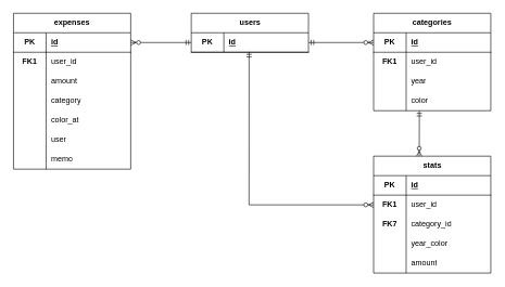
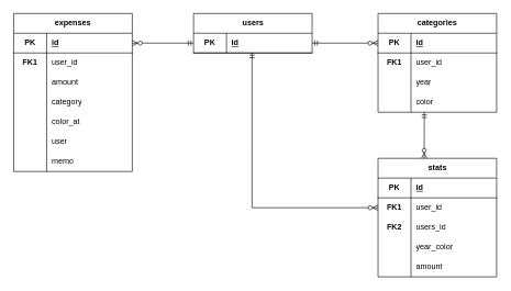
  <mxCell id="0" />
  <mxCell id="1" parent="0" />
  <mxCell id="2" value="users" style="shape=table;startSize=30;container=1;collapsible=1;childLayout=tableLayout;fixedRows=1;rowLines=0;fontStyle=1;align=center;resizeLast=1;html=1;" vertex="1" parent="1"><mxGeometry x="293" y="20" width="180" height="60" as="geometry" /></mxCell>
  <mxCell id="3" value="" style="shape=tableRow;horizontal=0;startSize=0;swimlaneHead=0;swimlaneBody=0;fillColor=none;collapsible=0;dropTarget=0;points=[[0,0.5],[1,0.5]];portConstraint=eastwest;top=0;left=0;right=0;bottom=1;" vertex="1" parent="2"><mxGeometry y="30" width="180" height="30" as="geometry" /></mxCell>
  <mxCell id="4" value="PK" style="shape=partialRectangle;connectable=0;fillColor=none;top=0;left=0;bottom=0;right=0;fontStyle=1;overflow=hidden;whiteSpace=wrap;html=1;" vertex="1" parent="3"><mxGeometry width="50" height="30" as="geometry"><mxRectangle width="50" height="30" as="alternateBounds" /></mxGeometry></mxCell>
  <mxCell id="5" value="id" style="shape=partialRectangle;connectable=0;fillColor=none;top=0;left=0;bottom=0;right=0;align=left;spacingLeft=6;fontStyle=5;overflow=hidden;whiteSpace=wrap;html=1;" vertex="1" parent="3"><mxGeometry x="50" width="130" height="30" as="geometry"><mxRectangle width="130" height="30" as="alternateBounds" /></mxGeometry></mxCell>
  <mxCell id="6" value="expenses" style="shape=table;startSize=30;container=1;collapsible=1;childLayout=tableLayout;fixedRows=1;rowLines=0;fontStyle=1;align=center;resizeLast=1;html=1;whiteSpace=wrap;" vertex="1" parent="1"><mxGeometry x="20" y="20" width="180" height="240" as="geometry" /></mxCell>
  <mxCell id="7" style="shape=tableRow;horizontal=0;startSize=0;swimlaneHead=0;swimlaneBody=0;fillColor=none;collapsible=0;dropTarget=0;points=[[0,0.5],[1,0.5]];portConstraint=eastwest;top=0;left=0;right=0;bottom=0;html=1;" vertex="1" parent="6"><mxGeometry y="30" width="180" height="30" as="geometry" /></mxCell>
  <mxCell id="8" value="PK" style="shape=partialRectangle;connectable=0;fillColor=none;top=0;left=0;bottom=1;right=0;fontStyle=1;overflow=hidden;html=1;whiteSpace=wrap;perimeterSpacing=1;" vertex="1" parent="7"><mxGeometry width="50" height="30" as="geometry"><mxRectangle width="50" height="30" as="alternateBounds" /></mxGeometry></mxCell>
  <mxCell id="9" value="id" style="shape=partialRectangle;connectable=0;fillColor=none;top=0;left=0;bottom=1;right=0;align=left;spacingLeft=6;fontStyle=5;overflow=hidden;html=1;whiteSpace=wrap;perimeterSpacing=1;" vertex="1" parent="7"><mxGeometry x="50" width="130" height="30" as="geometry"><mxRectangle width="130" height="30" as="alternateBounds" /></mxGeometry></mxCell>
  <mxCell id="10" value="" style="shape=tableRow;horizontal=0;startSize=0;swimlaneHead=0;swimlaneBody=0;fillColor=none;collapsible=0;dropTarget=0;points=[[0,0.5],[1,0.5]];portConstraint=eastwest;top=0;left=0;right=0;bottom=0;html=1;" vertex="1" parent="6"><mxGeometry y="60" width="180" height="30" as="geometry" /></mxCell>
  <mxCell id="11" value="FK1" style="shape=partialRectangle;connectable=0;fillColor=none;top=0;left=0;bottom=0;right=0;fontStyle=1;overflow=hidden;html=1;whiteSpace=wrap;perimeterSpacing=1;" vertex="1" parent="10"><mxGeometry width="50" height="30" as="geometry"><mxRectangle width="50" height="30" as="alternateBounds" /></mxGeometry></mxCell>
  <mxCell id="12" value="&lt;span style=&quot;font-weight: normal;&quot;&gt;user_id&lt;/span&gt;" style="shape=partialRectangle;connectable=0;fillColor=none;top=0;left=0;bottom=0;right=0;align=left;spacingLeft=6;fontStyle=1;overflow=hidden;html=1;whiteSpace=wrap;perimeterSpacing=1;" vertex="1" parent="10"><mxGeometry x="50" width="130" height="30" as="geometry"><mxRectangle width="130" height="30" as="alternateBounds" /></mxGeometry></mxCell>
  <mxCell id="13" value="" style="shape=tableRow;horizontal=0;startSize=0;swimlaneHead=0;swimlaneBody=0;fillColor=none;collapsible=0;dropTarget=0;points=[[0,0.5],[1,0.5]];portConstraint=eastwest;top=0;left=0;right=0;bottom=0;html=1;" vertex="1" parent="6"><mxGeometry y="90" width="180" height="30" as="geometry" /></mxCell>
  <mxCell id="14" value="" style="shape=partialRectangle;connectable=0;fillColor=none;top=0;left=0;bottom=0;right=0;editable=1;overflow=hidden;html=1;whiteSpace=wrap;" vertex="1" parent="13"><mxGeometry width="50" height="30" as="geometry"><mxRectangle width="50" height="30" as="alternateBounds" /></mxGeometry></mxCell>
  <mxCell id="15" value="amount" style="shape=partialRectangle;connectable=0;fillColor=none;top=0;left=0;bottom=0;right=0;align=left;spacingLeft=6;overflow=hidden;html=1;whiteSpace=wrap;" vertex="1" parent="13"><mxGeometry x="50" width="130" height="30" as="geometry"><mxRectangle width="130" height="30" as="alternateBounds" /></mxGeometry></mxCell>
  <mxCell id="16" value="" style="shape=tableRow;horizontal=0;startSize=0;swimlaneHead=0;swimlaneBody=0;fillColor=none;collapsible=0;dropTarget=0;points=[[0,0.5],[1,0.5]];portConstraint=eastwest;top=0;left=0;right=0;bottom=0;html=1;" vertex="1" parent="6"><mxGeometry y="120" width="180" height="30" as="geometry" /></mxCell>
  <mxCell id="17" value="" style="shape=partialRectangle;connectable=0;fillColor=none;top=0;left=0;bottom=0;right=0;editable=1;overflow=hidden;html=1;whiteSpace=wrap;" vertex="1" parent="16"><mxGeometry width="50" height="30" as="geometry"><mxRectangle width="50" height="30" as="alternateBounds" /></mxGeometry></mxCell>
  <mxCell id="18" value="category" style="shape=partialRectangle;connectable=0;fillColor=none;top=0;left=0;bottom=0;right=0;align=left;spacingLeft=6;overflow=hidden;html=1;whiteSpace=wrap;" vertex="1" parent="16"><mxGeometry x="50" width="130" height="30" as="geometry"><mxRectangle width="130" height="30" as="alternateBounds" /></mxGeometry></mxCell>
  <mxCell id="19" style="shape=tableRow;horizontal=0;startSize=0;swimlaneHead=0;swimlaneBody=0;fillColor=none;collapsible=0;dropTarget=0;points=[[0,0.5],[1,0.5]];portConstraint=eastwest;top=0;left=0;right=0;bottom=0;html=1;" vertex="1" parent="6"><mxGeometry y="150" width="180" height="30" as="geometry" /></mxCell>
  <mxCell id="20" style="shape=partialRectangle;connectable=0;fillColor=none;top=0;left=0;bottom=0;right=0;editable=1;overflow=hidden;html=1;whiteSpace=wrap;" vertex="1" parent="19"><mxGeometry width="50" height="30" as="geometry"><mxRectangle width="50" height="30" as="alternateBounds" /></mxGeometry></mxCell>
  <mxCell id="21" value="color_at" style="shape=partialRectangle;connectable=0;fillColor=none;top=0;left=0;bottom=0;right=0;align=left;spacingLeft=6;overflow=hidden;html=1;whiteSpace=wrap;" vertex="1" parent="19"><mxGeometry x="50" width="130" height="30" as="geometry"><mxRectangle width="130" height="30" as="alternateBounds" /></mxGeometry></mxCell>
  <mxCell id="22" style="shape=tableRow;horizontal=0;startSize=0;swimlaneHead=0;swimlaneBody=0;fillColor=none;collapsible=0;dropTarget=0;points=[[0,0.5],[1,0.5]];portConstraint=eastwest;top=0;left=0;right=0;bottom=0;html=1;" vertex="1" parent="6"><mxGeometry y="180" width="180" height="30" as="geometry" /></mxCell>
  <mxCell id="23" style="shape=partialRectangle;connectable=0;fillColor=none;top=0;left=0;bottom=0;right=0;editable=1;overflow=hidden;html=1;whiteSpace=wrap;" vertex="1" parent="22"><mxGeometry width="50" height="30" as="geometry"><mxRectangle width="50" height="30" as="alternateBounds" /></mxGeometry></mxCell>
  <mxCell id="24" value="user" style="shape=partialRectangle;connectable=0;fillColor=none;top=0;left=0;bottom=0;right=0;align=left;spacingLeft=6;overflow=hidden;html=1;whiteSpace=wrap;" vertex="1" parent="22"><mxGeometry x="50" width="130" height="30" as="geometry"><mxRectangle width="130" height="30" as="alternateBounds" /></mxGeometry></mxCell>
  <mxCell id="25" style="shape=tableRow;horizontal=0;startSize=0;swimlaneHead=0;swimlaneBody=0;fillColor=none;collapsible=0;dropTarget=0;points=[[0,0.5],[1,0.5]];portConstraint=eastwest;top=0;left=0;right=0;bottom=0;html=1;" vertex="1" parent="6"><mxGeometry y="210" width="180" height="30" as="geometry" /></mxCell>
  <mxCell id="26" style="shape=partialRectangle;connectable=0;fillColor=none;top=0;left=0;bottom=0;right=0;editable=1;overflow=hidden;html=1;whiteSpace=wrap;" vertex="1" parent="25"><mxGeometry width="50" height="30" as="geometry"><mxRectangle width="50" height="30" as="alternateBounds" /></mxGeometry></mxCell>
  <mxCell id="27" value="memo" style="shape=partialRectangle;connectable=0;fillColor=none;top=0;left=0;bottom=0;right=0;align=left;spacingLeft=6;overflow=hidden;html=1;whiteSpace=wrap;" vertex="1" parent="25"><mxGeometry x="50" width="130" height="30" as="geometry"><mxRectangle width="130" height="30" as="alternateBounds" /></mxGeometry></mxCell>
  <mxCell id="28" value="categories" style="shape=table;startSize=30;container=1;collapsible=1;childLayout=tableLayout;fixedRows=1;rowLines=0;fontStyle=1;align=center;resizeLast=1;html=1;whiteSpace=wrap;" vertex="1" parent="1"><mxGeometry x="573" y="20" width="180" height="150" as="geometry" /></mxCell>
  <mxCell id="29" value="" style="shape=tableRow;horizontal=0;startSize=0;swimlaneHead=0;swimlaneBody=0;fillColor=none;collapsible=0;dropTarget=0;points=[[0,0.5],[1,0.5]];portConstraint=eastwest;top=0;left=0;right=0;bottom=1;html=1;" vertex="1" parent="28"><mxGeometry y="30" width="180" height="30" as="geometry" /></mxCell>
  <mxCell id="30" value="PK" style="shape=partialRectangle;connectable=0;fillColor=none;top=0;left=0;bottom=0;right=0;fontStyle=1;overflow=hidden;html=1;whiteSpace=wrap;" vertex="1" parent="29"><mxGeometry width="50" height="30" as="geometry"><mxRectangle width="50" height="30" as="alternateBounds" /></mxGeometry></mxCell>
  <mxCell id="31" value="id" style="shape=partialRectangle;connectable=0;fillColor=none;top=0;left=0;bottom=0;right=0;align=left;spacingLeft=6;fontStyle=5;overflow=hidden;html=1;whiteSpace=wrap;" vertex="1" parent="29"><mxGeometry x="50" width="130" height="30" as="geometry"><mxRectangle width="130" height="30" as="alternateBounds" /></mxGeometry></mxCell>
  <mxCell id="32" value="" style="shape=tableRow;horizontal=0;startSize=0;swimlaneHead=0;swimlaneBody=0;fillColor=none;collapsible=0;dropTarget=0;points=[[0,0.5],[1,0.5]];portConstraint=eastwest;top=0;left=0;right=0;bottom=0;html=1;" vertex="1" parent="28"><mxGeometry y="60" width="180" height="30" as="geometry" /></mxCell>
  <mxCell id="33" value="FK1" style="shape=partialRectangle;connectable=0;fillColor=none;top=0;left=0;bottom=0;right=0;fontStyle=1;overflow=hidden;html=1;whiteSpace=wrap;" vertex="1" parent="32"><mxGeometry width="50" height="30" as="geometry"><mxRectangle width="50" height="30" as="alternateBounds" /></mxGeometry></mxCell>
  <mxCell id="34" value="user_id" style="shape=partialRectangle;connectable=0;fillColor=none;top=0;left=0;bottom=0;right=0;align=left;spacingLeft=6;fontStyle=0;overflow=hidden;html=1;whiteSpace=wrap;" vertex="1" parent="32"><mxGeometry x="50" width="130" height="30" as="geometry"><mxRectangle width="130" height="30" as="alternateBounds" /></mxGeometry></mxCell>
  <mxCell id="35" value="" style="shape=tableRow;horizontal=0;startSize=0;swimlaneHead=0;swimlaneBody=0;fillColor=none;collapsible=0;dropTarget=0;points=[[0,0.5],[1,0.5]];portConstraint=eastwest;top=0;left=0;right=0;bottom=0;html=1;" vertex="1" parent="28"><mxGeometry y="90" width="180" height="30" as="geometry" /></mxCell>
  <mxCell id="36" value="" style="shape=partialRectangle;connectable=0;fillColor=none;top=0;left=0;bottom=0;right=0;editable=1;overflow=hidden;html=1;whiteSpace=wrap;" vertex="1" parent="35"><mxGeometry width="50" height="30" as="geometry"><mxRectangle width="50" height="30" as="alternateBounds" /></mxGeometry></mxCell>
  <mxCell id="37" value="year" style="shape=partialRectangle;connectable=0;fillColor=none;top=0;left=0;bottom=0;right=0;align=left;spacingLeft=6;overflow=hidden;html=1;whiteSpace=wrap;" vertex="1" parent="35"><mxGeometry x="50" width="130" height="30" as="geometry"><mxRectangle width="130" height="30" as="alternateBounds" /></mxGeometry></mxCell>
  <mxCell id="38" value="" style="shape=tableRow;horizontal=0;startSize=0;swimlaneHead=0;swimlaneBody=0;fillColor=none;collapsible=0;dropTarget=0;points=[[0,0.5],[1,0.5]];portConstraint=eastwest;top=0;left=0;right=0;bottom=0;html=1;" vertex="1" parent="28"><mxGeometry y="120" width="180" height="30" as="geometry" /></mxCell>
  <mxCell id="39" value="" style="shape=partialRectangle;connectable=0;fillColor=none;top=0;left=0;bottom=0;right=0;editable=1;overflow=hidden;html=1;whiteSpace=wrap;" vertex="1" parent="38"><mxGeometry width="50" height="30" as="geometry"><mxRectangle width="50" height="30" as="alternateBounds" /></mxGeometry></mxCell>
  <mxCell id="40" value="color" style="shape=partialRectangle;connectable=0;fillColor=none;top=0;left=0;bottom=0;right=0;align=left;spacingLeft=6;overflow=hidden;html=1;whiteSpace=wrap;" vertex="1" parent="38"><mxGeometry x="50" width="130" height="30" as="geometry"><mxRectangle width="130" height="30" as="alternateBounds" /></mxGeometry></mxCell>
  <mxCell id="41" value="stats" style="shape=table;startSize=30;container=1;collapsible=1;childLayout=tableLayout;fixedRows=1;rowLines=0;fontStyle=1;align=center;resizeLast=1;html=1;" vertex="1" parent="1"><mxGeometry x="573" y="240" width="180" height="180" as="geometry" /></mxCell>
  <mxCell id="42" value="" style="shape=tableRow;horizontal=0;startSize=0;swimlaneHead=0;swimlaneBody=0;fillColor=none;collapsible=0;dropTarget=0;points=[[0,0.5],[1,0.5]];portConstraint=eastwest;top=0;left=0;right=0;bottom=1;" vertex="1" parent="41"><mxGeometry y="30" width="180" height="30" as="geometry" /></mxCell>
  <mxCell id="43" value="PK" style="shape=partialRectangle;connectable=0;fillColor=none;top=0;left=0;bottom=0;right=0;fontStyle=1;overflow=hidden;whiteSpace=wrap;html=1;" vertex="1" parent="42"><mxGeometry width="50" height="30" as="geometry"><mxRectangle width="50" height="30" as="alternateBounds" /></mxGeometry></mxCell>
  <mxCell id="44" value="id" style="shape=partialRectangle;connectable=0;fillColor=none;top=0;left=0;bottom=0;right=0;align=left;spacingLeft=6;fontStyle=5;overflow=hidden;whiteSpace=wrap;html=1;" vertex="1" parent="42"><mxGeometry x="50" width="130" height="30" as="geometry"><mxRectangle width="130" height="30" as="alternateBounds" /></mxGeometry></mxCell>
  <mxCell id="45" value="" style="shape=tableRow;horizontal=0;startSize=0;swimlaneHead=0;swimlaneBody=0;fillColor=none;collapsible=0;dropTarget=0;points=[[0,0.5],[1,0.5]];portConstraint=eastwest;top=0;left=0;right=0;bottom=0;" vertex="1" parent="41"><mxGeometry y="60" width="180" height="30" as="geometry" /></mxCell>
  <mxCell id="46" value="FK1" style="shape=partialRectangle;connectable=0;fillColor=none;top=0;left=0;bottom=0;right=0;editable=1;overflow=hidden;whiteSpace=wrap;html=1;fontStyle=1" vertex="1" parent="45"><mxGeometry width="50" height="30" as="geometry"><mxRectangle width="50" height="30" as="alternateBounds" /></mxGeometry></mxCell>
  <mxCell id="47" value="user_id" style="shape=partialRectangle;connectable=0;fillColor=none;top=0;left=0;bottom=0;right=0;align=left;spacingLeft=6;overflow=hidden;whiteSpace=wrap;html=1;" vertex="1" parent="45"><mxGeometry x="50" width="130" height="30" as="geometry"><mxRectangle width="130" height="30" as="alternateBounds" /></mxGeometry></mxCell>
  <mxCell id="48" value="" style="shape=tableRow;horizontal=0;startSize=0;swimlaneHead=0;swimlaneBody=0;fillColor=none;collapsible=0;dropTarget=0;points=[[0,0.5],[1,0.5]];portConstraint=eastwest;top=0;left=0;right=0;bottom=0;" vertex="1" parent="41"><mxGeometry y="90" width="180" height="30" as="geometry" /></mxCell>
- <mxCell id="49" value="&lt;b&gt;FK7&lt;/b&gt;" style="shape=partialRectangle;connectable=0;fillColor=none;top=0;left=0;bottom=0;right=0;editable=1;overflow=hidden;whiteSpace=wrap;html=1;" vertex="1" parent="48"><mxGeometry width="50" height="30" as="geometry"><mxRectangle width="50" height="30" as="alternateBounds" /></mxGeometry></mxCell>
- <mxCell id="50" value="category_id" style="shape=partialRectangle;connectable=0;fillColor=none;top=0;left=0;bottom=0;right=0;align=left;spacingLeft=6;overflow=hidden;whiteSpace=wrap;html=1;" vertex="1" parent="48"><mxGeometry x="50" width="130" height="30" as="geometry"><mxRectangle width="130" height="30" as="alternateBounds" /></mxGeometry></mxCell>
+ <mxCell id="49" value="&lt;b&gt;FK2&lt;/b&gt;" style="shape=partialRectangle;connectable=0;fillColor=none;top=0;left=0;bottom=0;right=0;editable=1;overflow=hidden;whiteSpace=wrap;html=1;" vertex="1" parent="48"><mxGeometry width="50" height="30" as="geometry"><mxRectangle width="50" height="30" as="alternateBounds" /></mxGeometry></mxCell>
+ <mxCell id="50" value="users_id" style="shape=partialRectangle;connectable=0;fillColor=none;top=0;left=0;bottom=0;right=0;align=left;spacingLeft=6;overflow=hidden;whiteSpace=wrap;html=1;" vertex="1" parent="48"><mxGeometry x="50" width="130" height="30" as="geometry"><mxRectangle width="130" height="30" as="alternateBounds" /></mxGeometry></mxCell>
  <mxCell id="51" value="" style="shape=tableRow;horizontal=0;startSize=0;swimlaneHead=0;swimlaneBody=0;fillColor=none;collapsible=0;dropTarget=0;points=[[0,0.5],[1,0.5]];portConstraint=eastwest;top=0;left=0;right=0;bottom=0;" vertex="1" parent="41"><mxGeometry y="120" width="180" height="30" as="geometry" /></mxCell>
  <mxCell id="52" value="" style="shape=partialRectangle;connectable=0;fillColor=none;top=0;left=0;bottom=0;right=0;editable=1;overflow=hidden;whiteSpace=wrap;html=1;" vertex="1" parent="51"><mxGeometry width="50" height="30" as="geometry"><mxRectangle width="50" height="30" as="alternateBounds" /></mxGeometry></mxCell>
  <mxCell id="53" value="year_color" style="shape=partialRectangle;connectable=0;fillColor=none;top=0;left=0;bottom=0;right=0;align=left;spacingLeft=6;overflow=hidden;whiteSpace=wrap;html=1;" vertex="1" parent="51"><mxGeometry x="50" width="130" height="30" as="geometry"><mxRectangle width="130" height="30" as="alternateBounds" /></mxGeometry></mxCell>
  <mxCell id="54" style="shape=tableRow;horizontal=0;startSize=0;swimlaneHead=0;swimlaneBody=0;fillColor=none;collapsible=0;dropTarget=0;points=[[0,0.5],[1,0.5]];portConstraint=eastwest;top=0;left=0;right=0;bottom=0;" vertex="1" parent="41"><mxGeometry y="150" width="180" height="30" as="geometry" /></mxCell>
  <mxCell id="55" style="shape=partialRectangle;connectable=0;fillColor=none;top=0;left=0;bottom=0;right=0;editable=1;overflow=hidden;whiteSpace=wrap;html=1;" vertex="1" parent="54"><mxGeometry width="50" height="30" as="geometry"><mxRectangle width="50" height="30" as="alternateBounds" /></mxGeometry></mxCell>
  <mxCell id="56" value="amount" style="shape=partialRectangle;connectable=0;fillColor=none;top=0;left=0;bottom=0;right=0;align=left;spacingLeft=6;overflow=hidden;whiteSpace=wrap;html=1;" vertex="1" parent="54"><mxGeometry x="50" width="130" height="30" as="geometry"><mxRectangle width="130" height="30" as="alternateBounds" /></mxGeometry></mxCell>
  <mxCell id="57" value="" style="edgeStyle=entityRelationEdgeStyle;fontSize=12;html=1;endArrow=ERzeroToMany;startArrow=ERmandOne;rounded=0;entryX=0;entryY=0.5;entryDx=0;entryDy=0;exitX=1;exitY=0.5;exitDx=0;exitDy=0;" edge="1" parent="1" source="3" target="29"><mxGeometry width="100" height="100" relative="1" as="geometry"><mxPoint x="483" y="120" as="sourcePoint" /><mxPoint x="583" y="20" as="targetPoint" /></mxGeometry></mxCell>
  <mxCell id="58" value="" style="edgeStyle=orthogonalEdgeStyle;fontSize=12;html=1;endArrow=ERzeroToMany;startArrow=ERmandOne;rounded=0;entryX=0;entryY=0.5;entryDx=0;entryDy=0;exitX=0.493;exitY=0.974;exitDx=0;exitDy=0;exitPerimeter=0;" edge="1" parent="1" source="3" target="45"><mxGeometry width="100" height="100" relative="1" as="geometry"><mxPoint x="473" y="140" as="sourcePoint" /><mxPoint x="573" y="140" as="targetPoint" /><Array as="points"><mxPoint x="382" y="315" /></Array></mxGeometry></mxCell>
  <mxCell id="59" value="" style="fontSize=12;html=1;endArrow=ERzeroToMany;startArrow=ERmandOne;rounded=0;elbow=vertical;entryX=1;entryY=0.5;entryDx=0;entryDy=0;exitX=0;exitY=0.5;exitDx=0;exitDy=0;" edge="1" parent="1" source="3" target="7"><mxGeometry width="100" height="100" relative="1" as="geometry"><mxPoint x="383" y="170" as="sourcePoint" /><mxPoint x="383" y="240" as="targetPoint" /></mxGeometry></mxCell>
  <mxCell id="60" value="" style="fontSize=12;html=1;endArrow=ERzeroToMany;startArrow=ERmandOne;rounded=0;exitX=0.379;exitY=1;exitDx=0;exitDy=0;exitPerimeter=0;edgeStyle=orthogonalEdgeStyle;" edge="1" parent="1"><mxGeometry width="100" height="100" relative="1" as="geometry"><mxPoint x="643.22" y="170" as="sourcePoint" /><mxPoint x="643" y="240" as="targetPoint" /><Array as="points"><mxPoint x="643" y="210" /><mxPoint x="643" y="210" /></Array></mxGeometry></mxCell>
